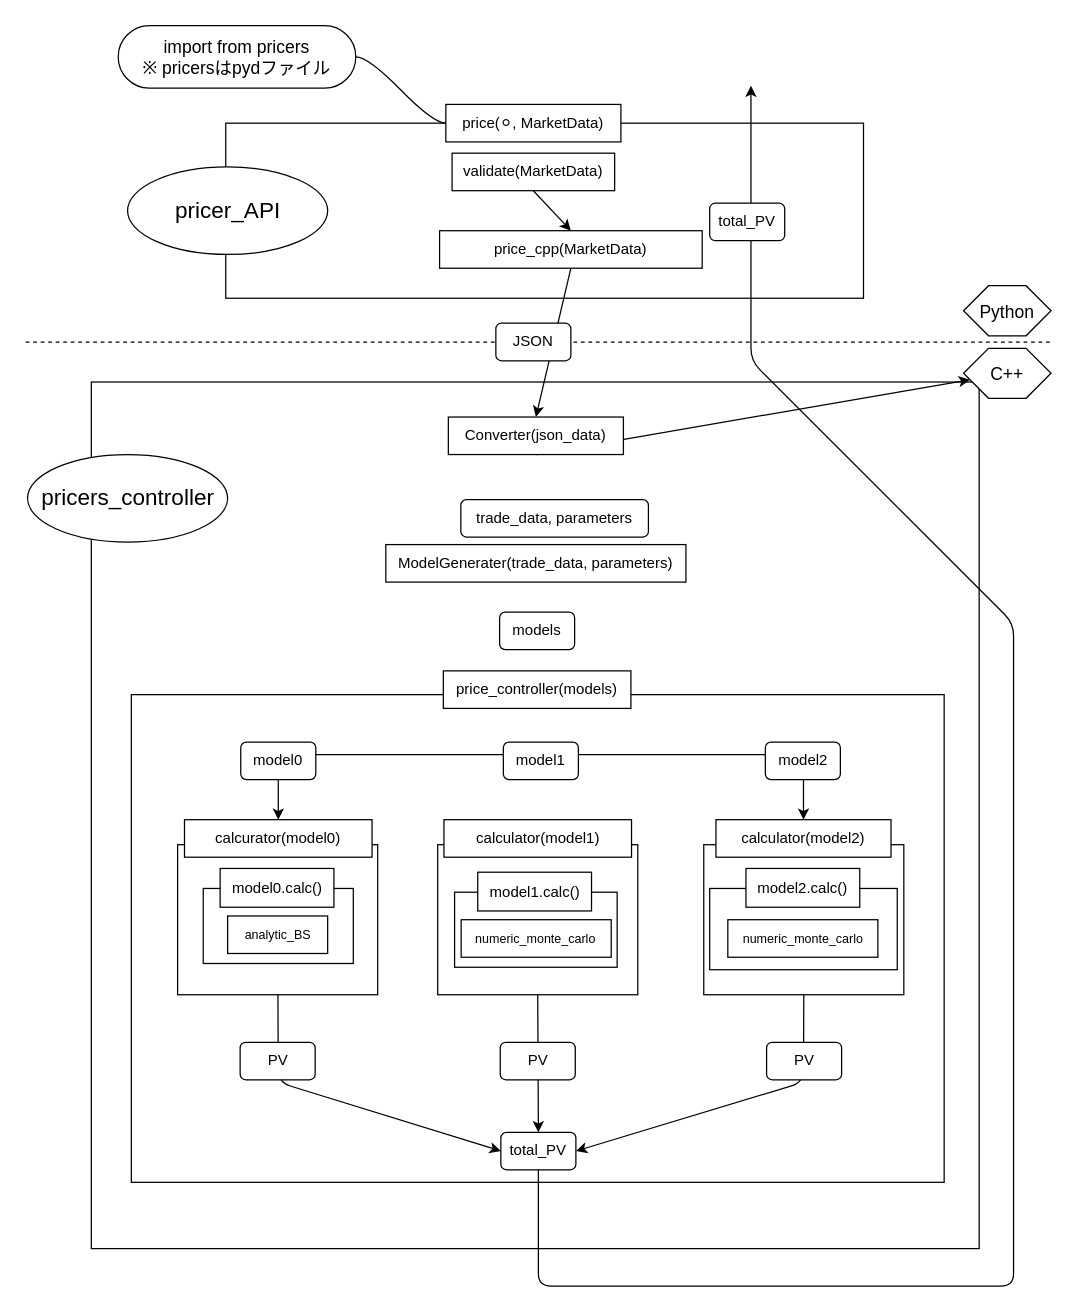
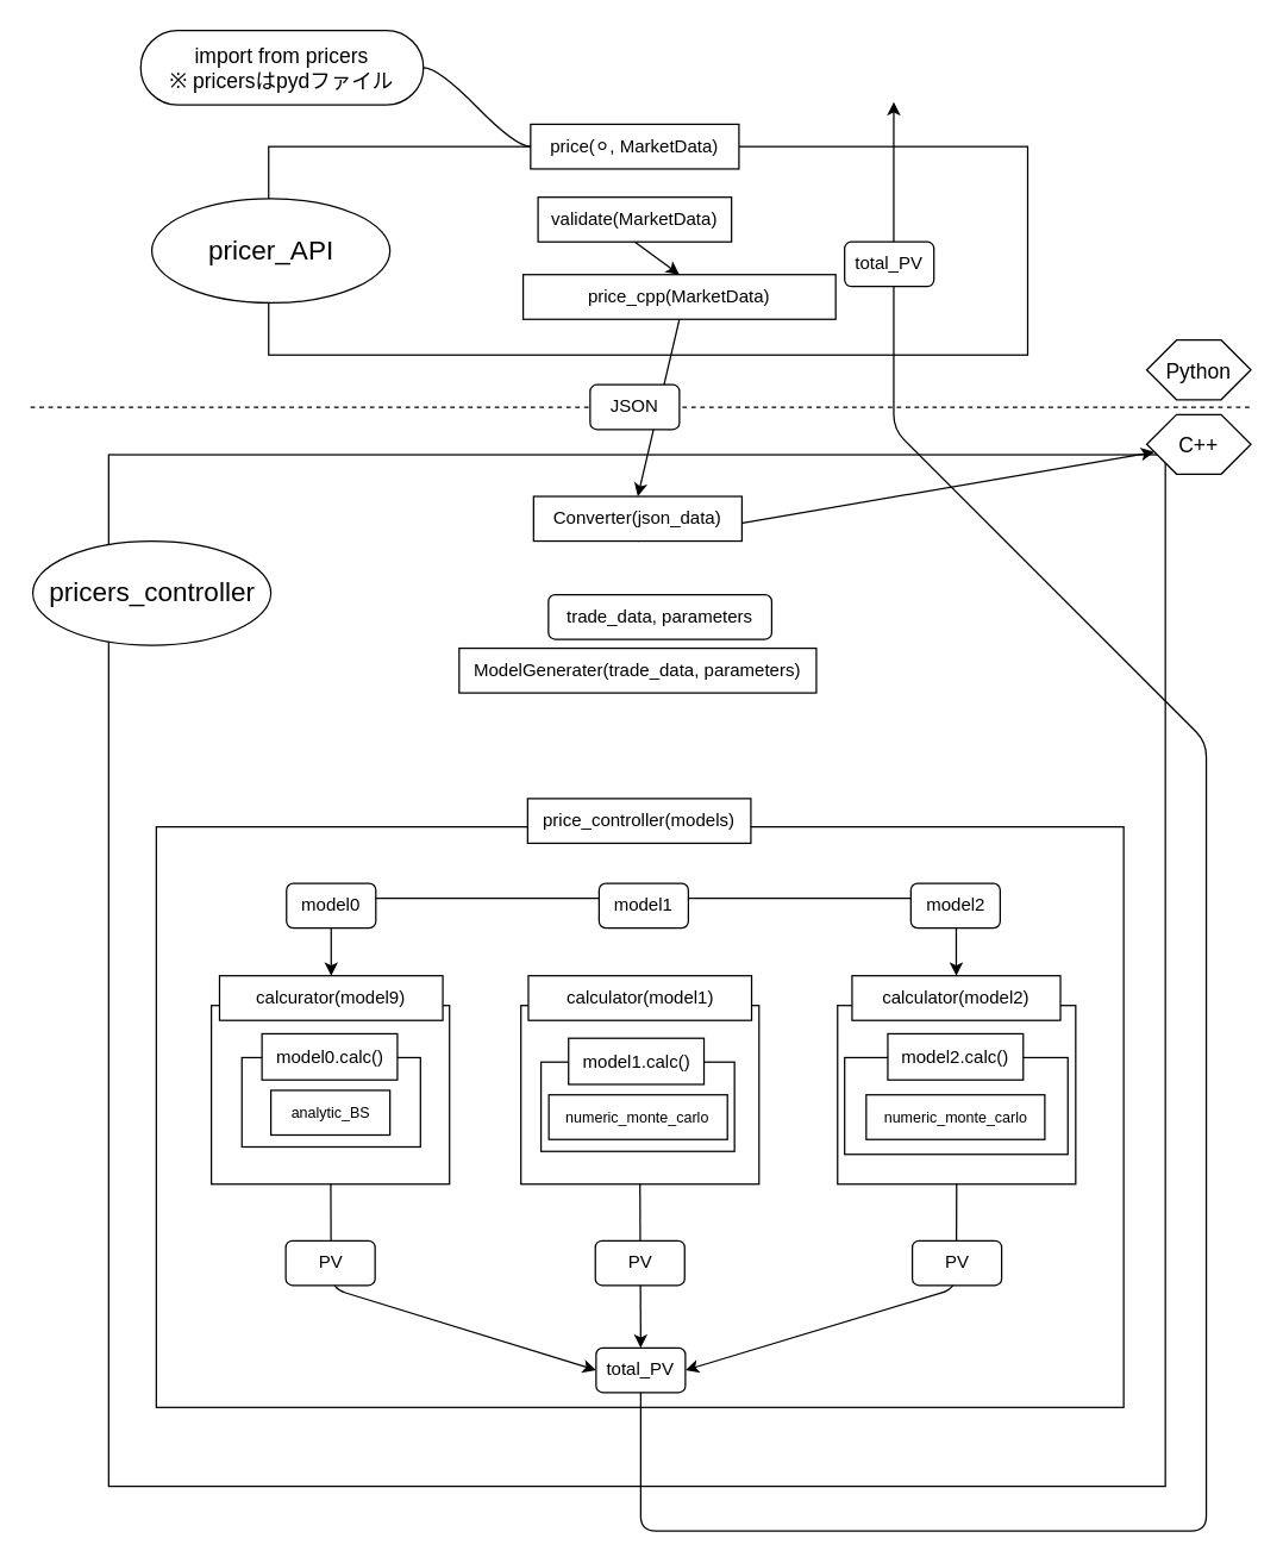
  <mxCell id="0" />
  <mxCell id="1" parent="0" />
  <mxCell id="2" value="" style="endArrow=none;dashed=1;html=1;fontSize=12;" edge="1" parent="1"><mxGeometry width="50" height="50" relative="1" as="geometry"><mxPoint y="273" as="sourcePoint" x="20" /><mxPoint x="840" y="273" as="targetPoint" /></mxGeometry></mxCell>
  <mxCell id="3" value="" style="rounded=0;whiteSpace=wrap;html=1;fontSize=12;" vertex="1" parent="1"><mxGeometry x="180" y="98" width="510" height="140" as="geometry" /></mxCell>
  <mxCell id="4" value="&lt;font style=&quot;font-size: 12px;&quot;&gt;price(⚪︎, MarketData)&lt;/font&gt;" style="rounded=0;whiteSpace=wrap;html=1;" vertex="1" parent="1"><mxGeometry x="356" y="83" width="140" height="30" as="geometry" /></mxCell>
- <mxCell id="5" value="validate(MarketData)" style="rounded=0;whiteSpace=wrap;html=1;" vertex="1" parent="1"><mxGeometry x="361" y="122" width="130" height="30" as="geometry" /></mxCell>
+ <mxCell id="5" value="validate(MarketData)" style="rounded=0;whiteSpace=wrap;html=1;" vertex="1" parent="1"><mxGeometry x="361" y="132" width="130" height="30" as="geometry" /></mxCell>
  <mxCell id="6" value="price_cpp(MarketData)" style="rounded=0;whiteSpace=wrap;html=1;" vertex="1" parent="1"><mxGeometry x="351" y="184" width="210" height="30" as="geometry" /></mxCell>
  <mxCell id="7" value="" style="endArrow=classic;html=1;fontSize=12;exitX=0.5;exitY=1;exitDx=0;exitDy=0;entryX=0.5;entryY=0;entryDx=0;entryDy=0;" edge="1" parent="1" source="5" target="6"><mxGeometry width="50" height="50" relative="1" as="geometry"><mxPoint x="826" y="209" as="sourcePoint" /><mxPoint x="876" y="159" as="targetPoint" /></mxGeometry></mxCell>
  <mxCell id="8" value="" style="rounded=0;whiteSpace=wrap;html=1;fontSize=12;" vertex="1" parent="1"><mxGeometry x="72.5" y="305" width="710" height="693" as="geometry" /></mxCell>
  <mxCell id="9" value="&lt;font style=&quot;font-size: 18px;&quot;&gt;pricers_controller&lt;/font&gt;" style="ellipse;whiteSpace=wrap;html=1;fontSize=12;" vertex="1" parent="1"><mxGeometry x="21.5" y="363" width="160" height="70" as="geometry" /></mxCell>
  <mxCell id="10" style="edgeStyle=none;html=1;exitX=0.5;exitY=1;exitDx=0;exitDy=0;fontSize=12;" edge="1" parent="1" source="11" target="46"><mxGeometry relative="1" as="geometry" /></mxCell>
  <mxCell id="11" value="Converter(json_data)" style="rounded=0;whiteSpace=wrap;html=1;" vertex="1" parent="1"><mxGeometry x="358" y="333" width="140" height="30" as="geometry" /></mxCell>
  <mxCell id="12" style="edgeStyle=none;html=1;exitX=0.5;exitY=1;exitDx=0;exitDy=0;fontSize=12;entryX=0.5;entryY=0;entryDx=0;entryDy=0;" edge="1" parent="1" source="6" target="11"><mxGeometry relative="1" as="geometry" /></mxCell>
  <mxCell id="13" value="" style="rounded=0;whiteSpace=wrap;html=1;strokeColor=#000000;fontSize=12;" vertex="1" parent="1"><mxGeometry x="104.5" y="555" width="650" height="390" as="geometry" /></mxCell>
  <mxCell id="14" value="JSON" style="rounded=1;whiteSpace=wrap;html=1;fontSize=12;" vertex="1" parent="1"><mxGeometry x="396" y="258" width="60" height="30" as="geometry" /></mxCell>
  <mxCell id="15" value="" style="rounded=0;whiteSpace=wrap;html=1;imageWidth=30;strokeColor=#000000;" vertex="1" parent="1"><mxGeometry x="349.5" y="675" width="160" height="120" as="geometry" /></mxCell>
  <mxCell id="16" value="ModelGenerater(trade_data, parameters)" style="rounded=0;whiteSpace=wrap;html=1;" vertex="1" parent="1"><mxGeometry x="308" y="435" width="240" height="30" as="geometry" /></mxCell>
  <mxCell id="17" value="calculator(model1)" style="rounded=0;whiteSpace=wrap;html=1;imageWidth=30;" vertex="1" parent="1"><mxGeometry x="354.5" y="655" width="150" height="30" as="geometry" /></mxCell>
  <mxCell id="18" value="" style="rounded=0;whiteSpace=wrap;html=1;imageWidth=30;strokeColor=#000000;" vertex="1" parent="1"><mxGeometry x="141.5" y="675" width="160" height="120" as="geometry" /></mxCell>
  <mxCell id="19" value="" style="rounded=0;whiteSpace=wrap;html=1;strokeColor=#000000;fontSize=12;" vertex="1" parent="1"><mxGeometry x="162" y="710" width="120" height="60" as="geometry" /></mxCell>
- <mxCell id="20" value="calcurator(model0)" style="rounded=0;whiteSpace=wrap;html=1;imageWidth=30;" vertex="1" parent="1"><mxGeometry x="147" y="655" width="150" height="30" as="geometry" /></mxCell>
+ <mxCell id="20" value="calcurator(model9)" style="rounded=0;whiteSpace=wrap;html=1;imageWidth=30;" vertex="1" parent="1"><mxGeometry x="147" y="655" width="150" height="30" as="geometry" /></mxCell>
  <mxCell id="21" value="&lt;font style=&quot;font-size: 10px;&quot;&gt;analytic_BS&lt;/font&gt;" style="rounded=0;whiteSpace=wrap;html=1;" vertex="1" parent="1"><mxGeometry x="181.5" y="732" width="80" height="30" as="geometry" /></mxCell>
  <mxCell id="22" value="" style="rounded=0;whiteSpace=wrap;html=1;strokeColor=#000000;fontSize=12;" vertex="1" parent="1"><mxGeometry x="363" y="713" width="130" height="60" as="geometry" /></mxCell>
  <mxCell id="23" value="" style="rounded=0;whiteSpace=wrap;html=1;imageWidth=30;strokeColor=#000000;" vertex="1" parent="1"><mxGeometry x="562.25" y="675" width="160" height="120" as="geometry" /></mxCell>
  <mxCell id="24" value="&lt;font style=&quot;font-size: 10px;&quot;&gt;numeric_monte_carlo&lt;/font&gt;" style="rounded=0;whiteSpace=wrap;html=1;" vertex="1" parent="1"><mxGeometry x="368.25" y="735" width="120" height="30" as="geometry" /></mxCell>
  <mxCell id="25" value="" style="rounded=0;whiteSpace=wrap;html=1;strokeColor=#000000;fontSize=12;" vertex="1" parent="1"><mxGeometry x="567" y="710" width="150" height="65" as="geometry" /></mxCell>
  <mxCell id="26" value="calculator(model2)" style="rounded=0;whiteSpace=wrap;html=1;imageWidth=30;" vertex="1" parent="1"><mxGeometry x="572" y="655" width="140" height="30" as="geometry" /></mxCell>
  <mxCell id="27" value="&lt;font style=&quot;font-size: 10px;&quot;&gt;numeric_monte_carlo&lt;/font&gt;" style="rounded=0;whiteSpace=wrap;html=1;" vertex="1" parent="1"><mxGeometry x="581.5" y="735" width="120" height="30" as="geometry" /></mxCell>
  <mxCell id="28" style="edgeStyle=none;html=1;entryX=0.5;entryY=0;entryDx=0;entryDy=0;fontSize=12;" edge="1" parent="1" target="20"><mxGeometry relative="1" as="geometry"><mxPoint x="434" y="603" as="sourcePoint" /><mxPoint x="438" y="535" as="targetPoint" /><Array as="points"><mxPoint x="222" y="603" /></Array></mxGeometry></mxCell>
  <mxCell id="29" style="edgeStyle=none;html=1;fontSize=12;entryX=0.5;entryY=0;entryDx=0;entryDy=0;" edge="1" parent="1" target="26"><mxGeometry relative="1" as="geometry"><mxPoint x="432" y="603" as="sourcePoint" /><mxPoint x="439.238" y="636" as="targetPoint" /><Array as="points"><mxPoint x="642" y="603" /></Array></mxGeometry></mxCell>
  <mxCell id="30" value="" style="endArrow=classic;html=1;fontSize=12;entryX=0;entryY=0.5;entryDx=0;entryDy=0;" edge="1" parent="1" source="18" target="34"><mxGeometry width="50" height="50" relative="1" as="geometry"><mxPoint x="221.5" y="835" as="sourcePoint" /><mxPoint x="574" y="663" as="targetPoint" /><Array as="points"><mxPoint x="222" y="865" /></Array></mxGeometry></mxCell>
  <mxCell id="31" value="" style="endArrow=classic;html=1;fontSize=12;exitX=0.5;exitY=1;exitDx=0;exitDy=0;entryX=0.5;entryY=0;entryDx=0;entryDy=0;" edge="1" parent="1" source="15" target="34"><mxGeometry width="50" height="50" relative="1" as="geometry"><mxPoint x="429.5" y="835" as="sourcePoint" /><mxPoint x="234" y="808" as="targetPoint" /></mxGeometry></mxCell>
  <mxCell id="32" value="" style="endArrow=classic;html=1;fontSize=12;exitX=0.5;exitY=1;exitDx=0;exitDy=0;entryX=1;entryY=0.5;entryDx=0;entryDy=0;" edge="1" parent="1" source="23" target="34"><mxGeometry width="50" height="50" relative="1" as="geometry"><mxPoint x="642.25" y="835" as="sourcePoint" /><mxPoint x="454" y="915" as="targetPoint" /><Array as="points"><mxPoint x="642" y="865" /></Array></mxGeometry></mxCell>
  <mxCell id="33" value="price_controller(models)" style="rounded=0;whiteSpace=wrap;html=1;strokeColor=#000000;fontSize=12;" vertex="1" parent="1"><mxGeometry x="354" y="536" width="150" height="30" as="geometry" /></mxCell>
  <mxCell id="34" value="total_PV&lt;span style=&quot;color: rgba(0, 0, 0, 0); font-family: monospace; font-size: 0px; text-align: start;&quot;&gt;%3CmxGraphModel%3E%3Croot%3E%3CmxCell%20id%3D%220%22%2F%3E%3CmxCell%20id%3D%221%22%20parent%3D%220%22%2F%3E%3CmxCell%20id%3D%222%22%20value%3D%22JSON%22%20style%3D%22rounded%3D1%3BwhiteSpace%3Dwrap%3Bhtml%3D1%3BfontSize%3D12%3B%22%20vertex%3D%221%22%20parent%3D%221%22%3E%3CmxGeometry%20x%3D%22354%22%20y%3D%22190%22%20width%3D%2260%22%20height%3D%2230%22%20as%3D%22geometry%22%2F%3E%3C%2FmxCell%3E%3C%2Froot%3E%3C%2FmxGraphModel%3E&lt;/span&gt;" style="rounded=1;whiteSpace=wrap;html=1;fontSize=12;flipH=1;" vertex="1" parent="1"><mxGeometry x="400" y="905" width="60" height="30" as="geometry" /></mxCell>
  <mxCell id="35" value="PV&lt;span style=&quot;color: rgba(0, 0, 0, 0); font-family: monospace; font-size: 0px; text-align: start;&quot;&gt;%3CmxGraphModel%3E%3Croot%3E%3CmxCell%20id%3D%220%22%2F%3E%3CmxCell%20id%3D%221%22%20parent%3D%220%22%2F%3E%3CmxCell%20id%3D%222%22%20value%3D%22JSON%22%20style%3D%22rounded%3D1%3BwhiteSpace%3Dwrap%3Bhtml%3D1%3BfontSize%3D12%3B%22%20vertex%3D%221%22%20parent%3D%221%22%3E%3CmxGeometry%20x%3D%22354%22%20y%3D%22190%22%20width%3D%2260%22%20height%3D%2230%22%20as%3D%22geometry%22%2F%3E%3C%2FmxCell%3E%3C%2Froot%3E%3C%2FmxGraphModel%3E&lt;/span&gt;" style="rounded=1;whiteSpace=wrap;html=1;fontSize=12;flipH=1;" vertex="1" parent="1"><mxGeometry x="191.5" y="833" width="60" height="30" as="geometry" /></mxCell>
  <mxCell id="36" value="PV&lt;span style=&quot;color: rgba(0, 0, 0, 0); font-family: monospace; font-size: 0px; text-align: start;&quot;&gt;%3CmxGraphModel%3E%3Croot%3E%3CmxCell%20id%3D%220%22%2F%3E%3CmxCell%20id%3D%221%22%20parent%3D%220%22%2F%3E%3CmxCell%20id%3D%222%22%20value%3D%22JSON%22%20style%3D%22rounded%3D1%3BwhiteSpace%3Dwrap%3Bhtml%3D1%3BfontSize%3D12%3B%22%20vertex%3D%221%22%20parent%3D%221%22%3E%3CmxGeometry%20x%3D%22354%22%20y%3D%22190%22%20width%3D%2260%22%20height%3D%2230%22%20as%3D%22geometry%22%2F%3E%3C%2FmxCell%3E%3C%2Froot%3E%3C%2FmxGraphModel%3E&lt;/span&gt;" style="rounded=1;whiteSpace=wrap;html=1;fontSize=12;flipH=1;" vertex="1" parent="1"><mxGeometry x="399.5" y="833" width="60" height="30" as="geometry" /></mxCell>
  <mxCell id="37" value="PV&lt;span style=&quot;color: rgba(0, 0, 0, 0); font-family: monospace; font-size: 0px; text-align: start;&quot;&gt;%3CmxGraphModel%3E%3Croot%3E%3CmxCell%20id%3D%220%22%2F%3E%3CmxCell%20id%3D%221%22%20parent%3D%220%22%2F%3E%3CmxCell%20id%3D%222%22%20value%3D%22JSON%22%20style%3D%22rounded%3D1%3BwhiteSpace%3Dwrap%3Bhtml%3D1%3BfontSize%3D12%3B%22%20vertex%3D%221%22%20parent%3D%221%22%3E%3CmxGeometry%20x%3D%22354%22%20y%3D%22190%22%20width%3D%2260%22%20height%3D%2230%22%20as%3D%22geometry%22%2F%3E%3C%2FmxCell%3E%3C%2Froot%3E%3C%2FmxGraphModel%3E&lt;/span&gt;" style="rounded=1;whiteSpace=wrap;html=1;fontSize=12;flipH=1;" vertex="1" parent="1"><mxGeometry x="612.5" y="833" width="60" height="30" as="geometry" /></mxCell>
  <mxCell id="38" value="model0.calc()" style="rounded=0;whiteSpace=wrap;html=1;strokeColor=#000000;fontSize=12;" vertex="1" parent="1"><mxGeometry x="175.5" y="694" width="91" height="31" as="geometry" /></mxCell>
  <mxCell id="39" value="model1.calc()" style="rounded=0;whiteSpace=wrap;html=1;strokeColor=#000000;fontSize=12;" vertex="1" parent="1"><mxGeometry x="381.5" y="697" width="91" height="31" as="geometry" /></mxCell>
  <mxCell id="40" value="model2.calc()" style="rounded=0;whiteSpace=wrap;html=1;strokeColor=#000000;fontSize=12;" vertex="1" parent="1"><mxGeometry x="596" y="694" width="91" height="31" as="geometry" /></mxCell>
- <mxCell id="41" value="&lt;font style=&quot;font-size: 12px;&quot;&gt;models&lt;/font&gt;" style="rounded=1;whiteSpace=wrap;html=1;strokeColor=#000000;fontSize=10;" vertex="1" parent="1"><mxGeometry x="399" y="489" width="60" height="30" as="geometry" /></mxCell>
  <mxCell id="42" value="&lt;font style=&quot;font-size: 12px;&quot;&gt;model0&lt;/font&gt;" style="rounded=1;whiteSpace=wrap;html=1;strokeColor=#000000;fontSize=10;" vertex="1" parent="1"><mxGeometry x="192" y="593" width="60" height="30" as="geometry" /></mxCell>
  <mxCell id="43" value="&lt;font style=&quot;font-size: 12px;&quot;&gt;model1&lt;/font&gt;" style="rounded=1;whiteSpace=wrap;html=1;strokeColor=#000000;fontSize=10;" vertex="1" parent="1"><mxGeometry x="402" y="593" width="60" height="30" as="geometry" /></mxCell>
  <mxCell id="44" value="&lt;font style=&quot;font-size: 12px;&quot;&gt;model2&lt;/font&gt;" style="rounded=1;whiteSpace=wrap;html=1;strokeColor=#000000;fontSize=10;" vertex="1" parent="1"><mxGeometry x="611.5" y="593" width="60" height="30" as="geometry" /></mxCell>
  <mxCell id="45" value="&lt;font style=&quot;font-size: 14px;&quot;&gt;Python&lt;/font&gt;" style="shape=hexagon;perimeter=hexagonPerimeter2;whiteSpace=wrap;html=1;fixedSize=1;strokeColor=#000000;fontSize=18;" vertex="1" parent="1"><mxGeometry x="770" y="228" width="70" height="40" as="geometry" /></mxCell>
  <mxCell id="46" value="&lt;font style=&quot;font-size: 14px;&quot;&gt;C++&lt;/font&gt;" style="shape=hexagon;perimeter=hexagonPerimeter2;whiteSpace=wrap;html=1;fixedSize=1;strokeColor=#000000;fontSize=18;" vertex="1" parent="1"><mxGeometry x="770" y="278" width="70" height="40" as="geometry" /></mxCell>
  <mxCell id="47" value="&lt;font style=&quot;font-size: 12px;&quot;&gt;trade_data, parameters&lt;/font&gt;" style="rounded=1;whiteSpace=wrap;html=1;strokeColor=#000000;fontSize=10;" vertex="1" parent="1"><mxGeometry x="368" y="399" width="150" height="30" as="geometry" /></mxCell>
  <mxCell id="48" value="&lt;font style=&quot;font-size: 18px;&quot;&gt;pricer_API&lt;/font&gt;" style="ellipse;whiteSpace=wrap;html=1;fontSize=12;" vertex="1" parent="1"><mxGeometry x="101.5" y="133" width="160" height="70" as="geometry" /></mxCell>
  <mxCell id="49" value="" style="endArrow=classic;html=1;fontSize=14;exitX=0.5;exitY=1;exitDx=0;exitDy=0;" edge="1" parent="1" source="34"><mxGeometry width="50" height="50" relative="1" as="geometry"><mxPoint x="480" y="1008" as="sourcePoint" /><mxPoint x="600" y="68" as="targetPoint" /><Array as="points"><mxPoint x="430" y="1028" /><mxPoint x="810" y="1028" /><mxPoint x="810" y="498" /><mxPoint x="600" y="288" /></Array></mxGeometry></mxCell>
  <mxCell id="50" value="total_PV&lt;span style=&quot;color: rgba(0, 0, 0, 0); font-family: monospace; font-size: 0px; text-align: start;&quot;&gt;%3CmxGraphModel%3E%3Croot%3E%3CmxCell%20id%3D%220%22%2F%3E%3CmxCell%20id%3D%221%22%20parent%3D%220%22%2F%3E%3CmxCell%20id%3D%222%22%20value%3D%22JSON%22%20style%3D%22rounded%3D1%3BwhiteSpace%3Dwrap%3Bhtml%3D1%3BfontSize%3D12%3B%22%20vertex%3D%221%22%20parent%3D%221%22%3E%3CmxGeometry%20x%3D%22354%22%20y%3D%22190%22%20width%3D%2260%22%20height%3D%2230%22%20as%3D%22geometry%22%2F%3E%3C%2FmxCell%3E%3C%2Froot%3E%3C%2FmxGraphModel%3E&lt;/span&gt;" style="rounded=1;whiteSpace=wrap;html=1;fontSize=12;flipH=1;" vertex="1" parent="1"><mxGeometry x="567" y="162" width="60" height="30" as="geometry" /></mxCell>
  <mxCell id="51" value="&lt;font style=&quot;font-size: 14px;&quot;&gt;import from pricers&lt;br&gt;※ pricersはpydファイル&lt;br&gt;&lt;/font&gt;" style="whiteSpace=wrap;html=1;rounded=1;arcSize=50;align=center;verticalAlign=middle;strokeWidth=1;autosize=1;spacing=4;treeFolding=1;treeMoving=1;newEdgeStyle={&quot;edgeStyle&quot;:&quot;entityRelationEdgeStyle&quot;,&quot;startArrow&quot;:&quot;none&quot;,&quot;endArrow&quot;:&quot;none&quot;,&quot;segment&quot;:10,&quot;curved&quot;:1,&quot;sourcePerimeterSpacing&quot;:0,&quot;targetPerimeterSpacing&quot;:0};strokeColor=#000000;fontSize=14;" vertex="1" parent="1"><mxGeometry x="94" y="20" width="190" height="50" as="geometry" /></mxCell>
  <mxCell id="52" value="" style="edgeStyle=entityRelationEdgeStyle;startArrow=none;endArrow=none;segment=10;curved=1;sourcePerimeterSpacing=0;targetPerimeterSpacing=0;fontSize=14;exitX=0;exitY=0.5;exitDx=0;exitDy=0;" edge="1" target="51" parent="1" source="4"><mxGeometry relative="1" as="geometry"><mxPoint x="360" y="80" as="sourcePoint" /></mxGeometry></mxCell>
